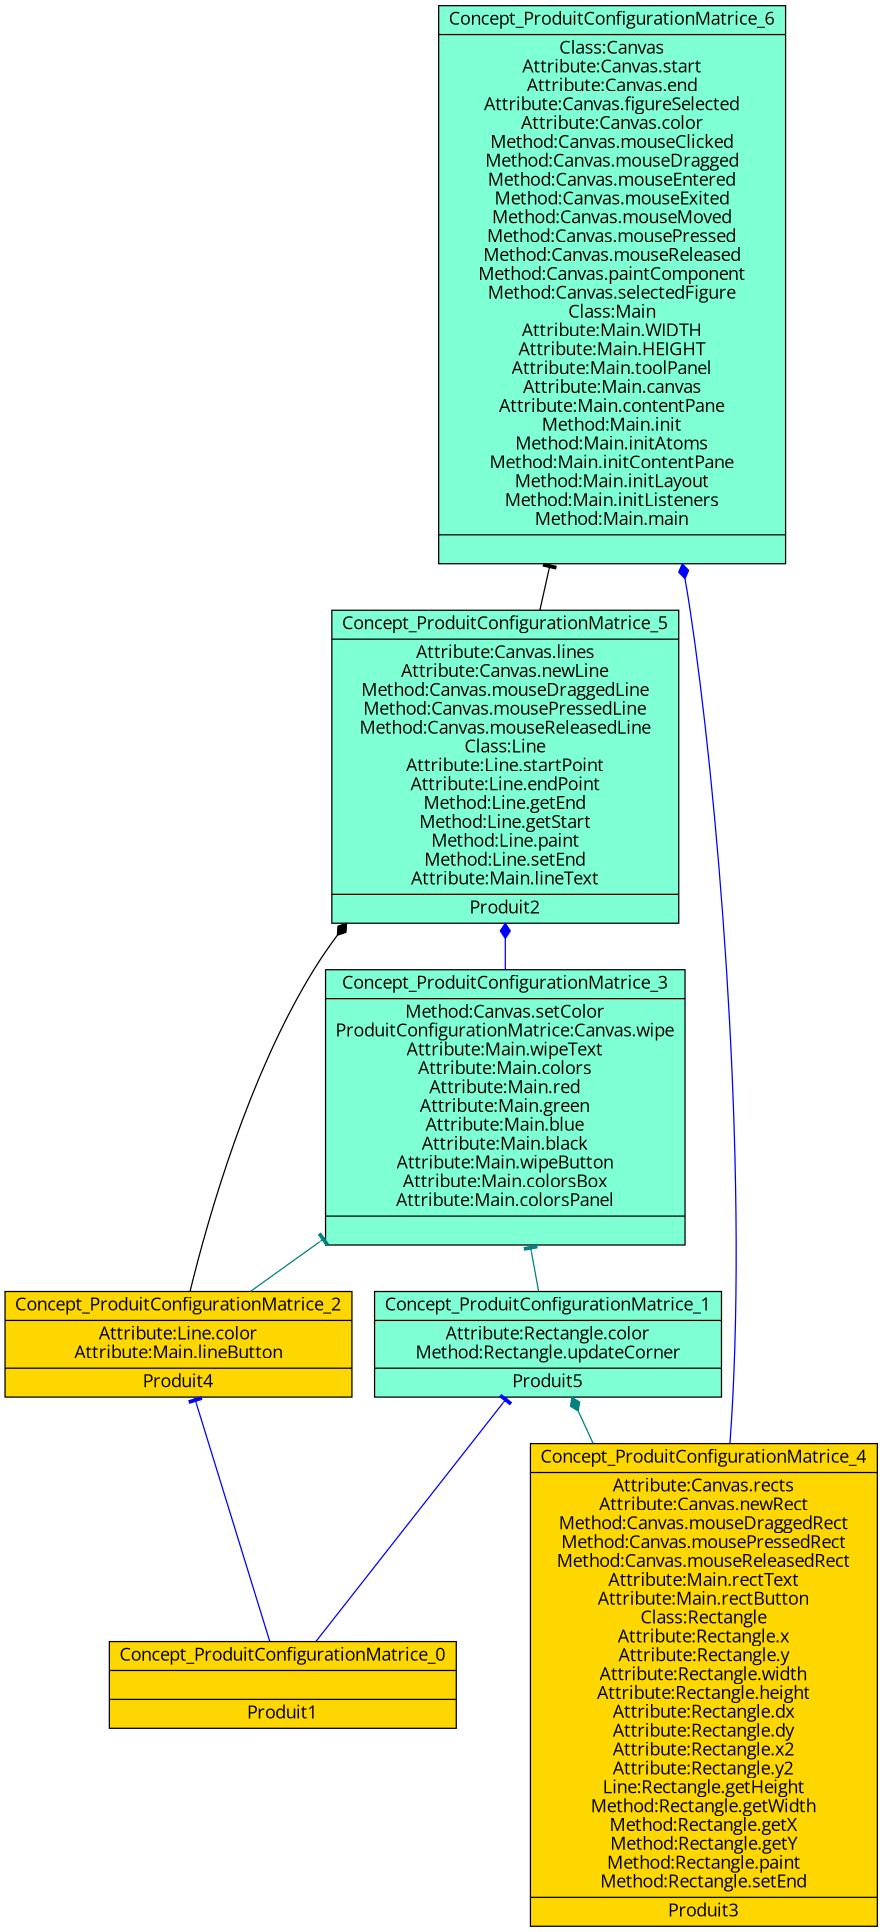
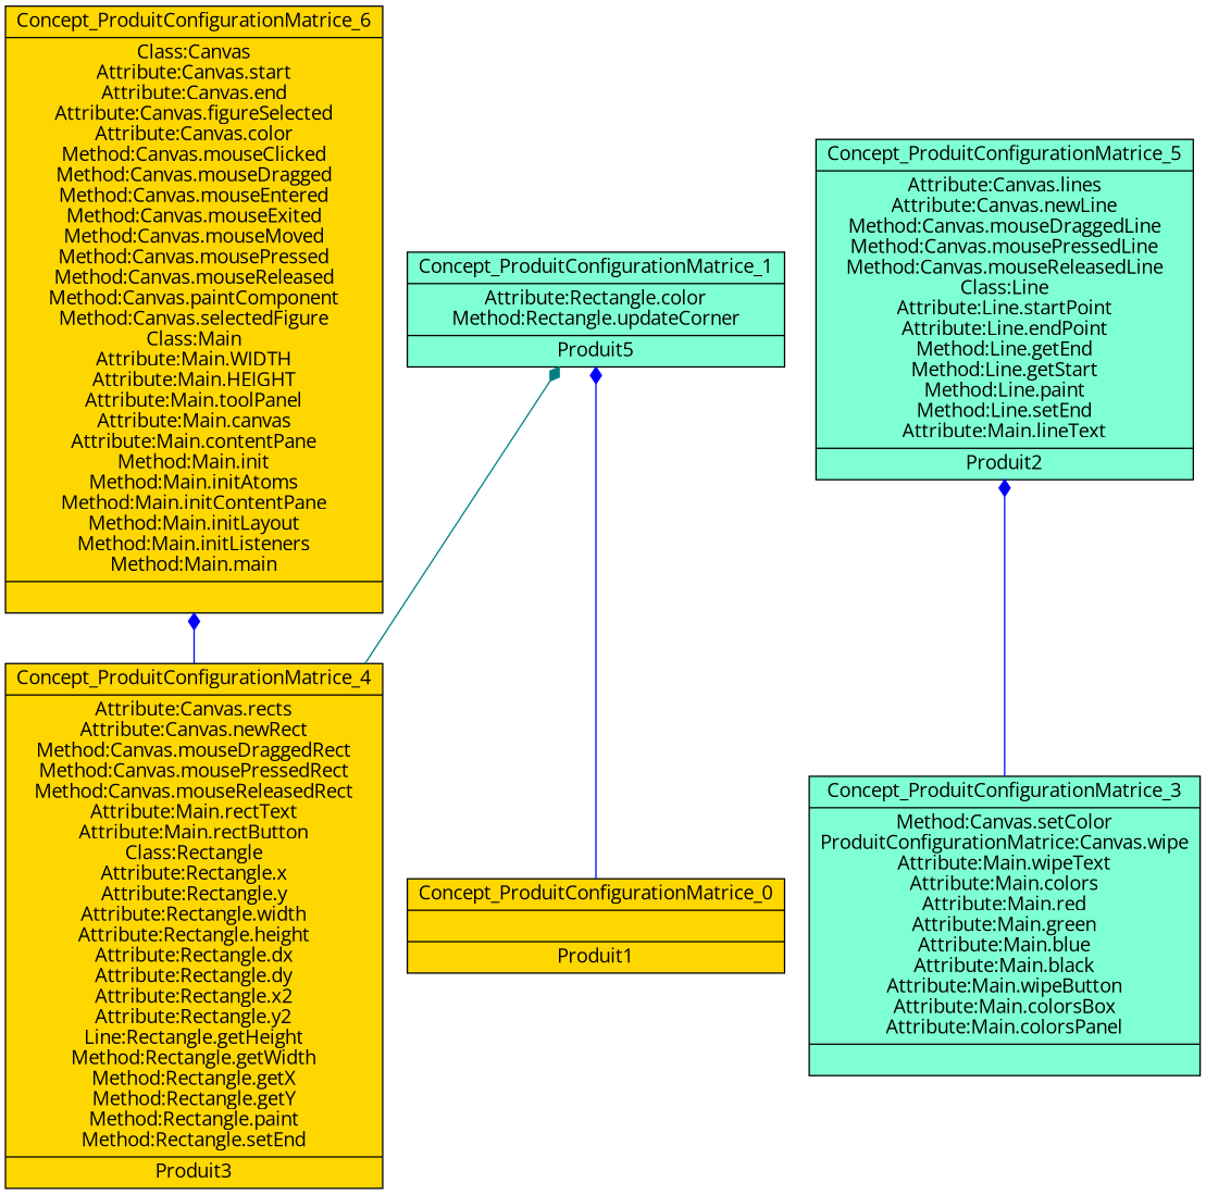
  digraph {
    fontname="Open Sans"
    rankdir=BT
    node [fillcolor=aquamarine fontname="Open Sans" shape=record style=filled]
    edge [arrowhead=diamond color=blue fontname="Open Sans"]
-   n1 [label="{Concept_ProduitConfigurationMatrice_6|Class:Canvas\nAttribute:Canvas.start\nAttribute:Canvas.end\nAttribute:Canvas.figureSelected\nAttribute:Canvas.color\nMethod:Canvas.mouseClicked\nMethod:Canvas.mouseDragged\nMethod:Canvas.mouseEntered\nMethod:Canvas.mouseExited\nMethod:Canvas.mouseMoved\nMethod:Canvas.mousePressed\nMethod:Canvas.mouseReleased\nMethod:Canvas.paintComponent\nMethod:Canvas.selectedFigure\nClass:Main\nAttribute:Main.WIDTH\nAttribute:Main.HEIGHT\nAttribute:Main.toolPanel\nAttribute:Main.canvas\nAttribute:Main.contentPane\nMethod:Main.init\nMethod:Main.initAtoms\nMethod:Main.initContentPane\nMethod:Main.initLayout\nMethod:Main.initListeners\nMethod:Main.main\n|}"]
+   n1 [fillcolor=gold label="{Concept_ProduitConfigurationMatrice_6|Class:Canvas\nAttribute:Canvas.start\nAttribute:Canvas.end\nAttribute:Canvas.figureSelected\nAttribute:Canvas.color\nMethod:Canvas.mouseClicked\nMethod:Canvas.mouseDragged\nMethod:Canvas.mouseEntered\nMethod:Canvas.mouseExited\nMethod:Canvas.mouseMoved\nMethod:Canvas.mousePressed\nMethod:Canvas.mouseReleased\nMethod:Canvas.paintComponent\nMethod:Canvas.selectedFigure\nClass:Main\nAttribute:Main.WIDTH\nAttribute:Main.HEIGHT\nAttribute:Main.toolPanel\nAttribute:Main.canvas\nAttribute:Main.contentPane\nMethod:Main.init\nMethod:Main.initAtoms\nMethod:Main.initContentPane\nMethod:Main.initLayout\nMethod:Main.initListeners\nMethod:Main.main\n|}"]
    n2 [label="{Concept_ProduitConfigurationMatrice_5|Attribute:Canvas.lines\nAttribute:Canvas.newLine\nMethod:Canvas.mouseDraggedLine\nMethod:Canvas.mousePressedLine\nMethod:Canvas.mouseReleasedLine\nClass:Line\nAttribute:Line.startPoint\nAttribute:Line.endPoint\nMethod:Line.getEnd\nMethod:Line.getStart\nMethod:Line.paint\nMethod:Line.setEnd\nAttribute:Main.lineText\n|Produit2\n}"]
    n3 [fillcolor=gold label="{Concept_ProduitConfigurationMatrice_0||Produit1\n}"]
    n4 [label="{Concept_ProduitConfigurationMatrice_1|Attribute:Rectangle.color\nMethod:Rectangle.updateCorner\n|Produit5\n}"]
-   n5 [fillcolor=gold label="{Concept_ProduitConfigurationMatrice_2|Attribute:Line.color\nAttribute:Main.lineButton\n|Produit4\n}"]
    n6 [fillcolor=gold label="{Concept_ProduitConfigurationMatrice_4|Attribute:Canvas.rects\nAttribute:Canvas.newRect\nMethod:Canvas.mouseDraggedRect\nMethod:Canvas.mousePressedRect\nMethod:Canvas.mouseReleasedRect\nAttribute:Main.rectText\nAttribute:Main.rectButton\nClass:Rectangle\nAttribute:Rectangle.x\nAttribute:Rectangle.y\nAttribute:Rectangle.width\nAttribute:Rectangle.height\nAttribute:Rectangle.dx\nAttribute:Rectangle.dy\nAttribute:Rectangle.x2\nAttribute:Rectangle.y2\nLine:Rectangle.getHeight\nMethod:Rectangle.getWidth\nMethod:Rectangle.getX\nMethod:Rectangle.getY\nMethod:Rectangle.paint\nMethod:Rectangle.setEnd\n|Produit3\n}"]
    n7 [label="{Concept_ProduitConfigurationMatrice_3|Method:Canvas.setColor\nProduitConfigurationMatrice:Canvas.wipe\nAttribute:Main.wipeText\nAttribute:Main.colors\nAttribute:Main.red\nAttribute:Main.green\nAttribute:Main.blue\nAttribute:Main.black\nAttribute:Main.wipeButton\nAttribute:Main.colorsBox\nAttribute:Main.colorsPanel\n|}"]
    subgraph sub_1 {
      label=ProduitConfigurationMatrice
      n1
      n2
      n3
      n4
-     n5
      n6
      n7
    }
-   n2 -> n1 [arrowhead=tee color=black]
-   n3 -> n4 [arrowhead=tee]
-   n3 -> n5 [arrowhead=tee]
-   n4 -> n7 [arrowhead=tee color=teal]
-   n5 -> n2 [color=black]
-   n5 -> n7 [arrowhead=tee color=teal]
+   n3 -> n4
    n6 -> n1
    n6 -> n4 [color=teal]
    n7 -> n2
  }
